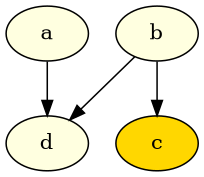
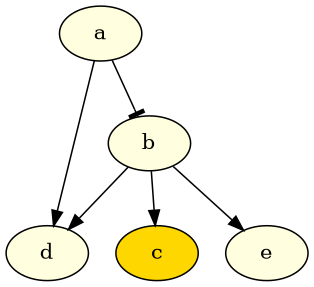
  digraph {
    node [fillcolor=lightyellow style=filled]
    edge [arrowhead=normal]
    a [height=0.5 width=0.75]
    b [height=0.5 width=0.75]
    d [height=0.5 width=0.75]
    c [fillcolor=gold height=0.5 width=0.75]
+   e [height=0.5 width=0.75]
+   a -> b [arrowhead=tee]
    a -> d
    b -> d
    b -> c
+   b -> e
  }
